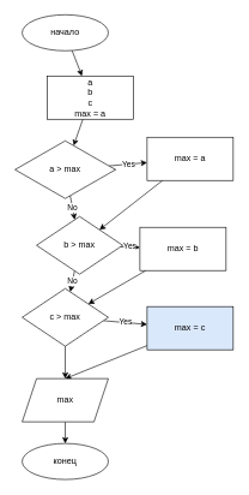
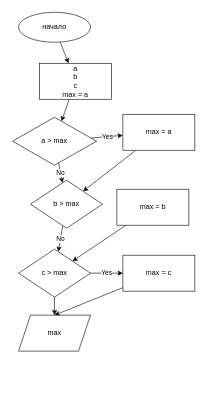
  <mxCell id="0" />
  <mxCell id="1" parent="0" />
  <mxCell id="2" value="" style="edgeStyle=none;html=1;" edge="1" parent="1" source="3" target="5"><mxGeometry relative="1" as="geometry" /></mxCell>
  <mxCell id="3" value="начало" style="ellipse;whiteSpace=wrap;html=1;" vertex="1" parent="1"><mxGeometry x="30" y="20" width="120" height="50" as="geometry" /></mxCell>
  <mxCell id="4" value="" style="edgeStyle=none;html=1;" edge="1" parent="1" source="5" target="9"><mxGeometry relative="1" as="geometry" /></mxCell>
  <mxCell id="5" value="a&lt;br&gt;b&lt;br&gt;с&lt;br&gt;max = a" style="whiteSpace=wrap;html=1;" vertex="1" parent="1"><mxGeometry x="65" y="105" width="120" height="60" as="geometry" /></mxCell>
  <mxCell id="6" style="edgeStyle=none;html=1;" edge="1" parent="1" source="9"><mxGeometry relative="1" as="geometry"><mxPoint x="120" y="235" as="targetPoint" /></mxGeometry></mxCell>
  <mxCell id="7" value="Yes" style="edgeStyle=none;html=1;" edge="1" parent="1" source="9" target="11"><mxGeometry relative="1" as="geometry"><mxPoint x="200" y="235" as="targetPoint" /></mxGeometry></mxCell>
  <mxCell id="8" value="No" style="edgeStyle=none;html=1;" edge="1" parent="1" source="9" target="14"><mxGeometry relative="1" as="geometry" /></mxCell>
  <mxCell id="9" value="a &amp;gt; max" style="rhombus;whiteSpace=wrap;html=1;" vertex="1" parent="1"><mxGeometry x="20" y="195" width="140" height="80" as="geometry" /></mxCell>
  <mxCell id="10" style="edgeStyle=none;html=1;" edge="1" parent="1" source="11" target="14"><mxGeometry relative="1" as="geometry" /></mxCell>
  <mxCell id="11" value="max = a" style="rounded=0;whiteSpace=wrap;html=1;" vertex="1" parent="1"><mxGeometry x="204" y="190" width="120" height="60" as="geometry" /></mxCell>
- <mxCell id="12" value="Yes" style="edgeStyle=none;html=1;" edge="1" parent="1" source="14" target="16"><mxGeometry relative="1" as="geometry" /></mxCell>
  <mxCell id="13" value="No" style="edgeStyle=none;html=1;" edge="1" parent="1" source="14" target="19"><mxGeometry relative="1" as="geometry" /></mxCell>
  <mxCell id="14" value="b &amp;gt; max" style="rhombus;whiteSpace=wrap;html=1;" vertex="1" parent="1"><mxGeometry x="50" y="300" width="120" height="80" as="geometry" /></mxCell>
  <mxCell id="15" style="edgeStyle=none;html=1;" edge="1" parent="1" source="16" target="19"><mxGeometry relative="1" as="geometry" /></mxCell>
  <mxCell id="16" value="max = b" style="whiteSpace=wrap;html=1;" vertex="1" parent="1"><mxGeometry x="194" y="315" width="120" height="60" as="geometry" /></mxCell>
  <mxCell id="17" value="Yes" style="edgeStyle=none;html=1;" edge="1" parent="1" source="19" target="21"><mxGeometry relative="1" as="geometry" /></mxCell>
  <mxCell id="18" value="" style="edgeStyle=none;html=1;" edge="1" parent="1" source="19" target="23"><mxGeometry relative="1" as="geometry" /></mxCell>
- <mxCell id="19" value="с &amp;gt; max" style="rhombus;whiteSpace=wrap;html=1;" vertex="1" parent="1"><mxGeometry x="30" y="400" width="120" height="80" as="geometry" /></mxCell>
+ <mxCell id="19" value="с &amp;gt; max" style="rhombus;whiteSpace=wrap;html=1;" vertex="1" parent="1"><mxGeometry x="30" y="415" width="120" height="80" as="geometry" /></mxCell>
  <mxCell id="20" style="edgeStyle=none;html=1;" edge="1" parent="1" source="21"><mxGeometry relative="1" as="geometry"><mxPoint x="90" y="525" as="targetPoint" /></mxGeometry></mxCell>
- <mxCell id="21" value="max = c" style="whiteSpace=wrap;html=1;fillColor=#dae8fc;" vertex="1" parent="1"><mxGeometry x="204" y="425" width="120" height="60" as="geometry" /></mxCell>
- <mxCell id="22" value="" style="edgeStyle=none;html=1;" edge="1" parent="1" source="23" target="24"><mxGeometry relative="1" as="geometry" /></mxCell>
+ <mxCell id="21" value="max = c" style="whiteSpace=wrap;html=1;" vertex="1" parent="1"><mxGeometry x="204" y="425" width="120" height="60" as="geometry" /></mxCell>
  <mxCell id="23" value="max" style="shape=parallelogram;perimeter=parallelogramPerimeter;whiteSpace=wrap;html=1;fixedSize=1;" vertex="1" parent="1"><mxGeometry x="30" y="525" width="120" height="60" as="geometry" /></mxCell>
- <mxCell id="24" value="конец" style="ellipse;whiteSpace=wrap;html=1;" vertex="1" parent="1"><mxGeometry x="30" y="615" width="120" height="50" as="geometry" /></mxCell>
